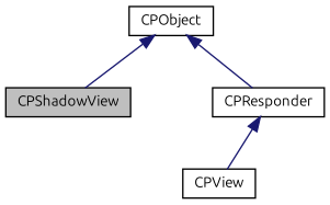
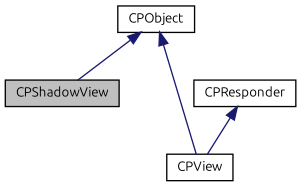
  digraph {
    fontname=Ubuntu
    node [color=black fillcolor=white fontname=Ubuntu fontsize=10 shape=record style=filled]
    edge [color=midnightblue dir=back fontname=Ubuntu fontsize=10 labelfontname=Helvetica labelfontsize=10 style=solid]
    n1 [fillcolor=grey75 fontcolor=black height=0.2 label=CPShadowView width=0.4]
    n2 [height=0.2 label=CPView width=0.4]
    n3 [height=0.2 label=CPResponder width=0.4]
    n4 [height=0.2 label=CPObject width=0.4]
    n3 -> n2
    n4 -> n1
-   n4 -> n3
+   n4 -> n2
  }
